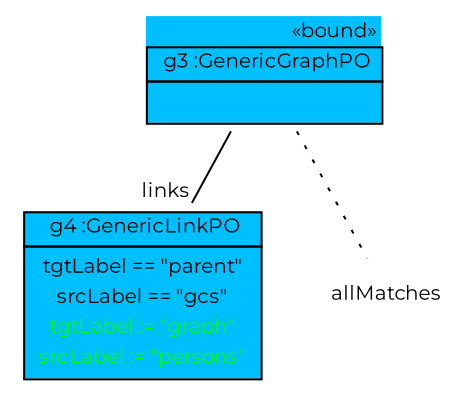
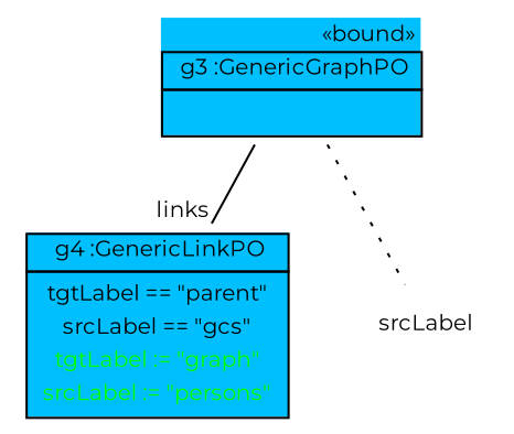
  graph {
    fontname=Montserrat
    node [fontname=Montserrat fontsize=10 shape=none]
    edge [fontname=Montserrat fontsize=10]
    n1 [label=<<table border='0' cellborder='1' cellspacing='0' color='black' bgcolor='deepskyblue'> <tr> <td border='0' align='right'><font color='black'>&#171;bound&#187;</font></td></tr> <tr> <td align='center'> <font color='black'> g3 :GenericGraphPO </font></td></tr> <tr> <td align='left'> <table border='0' cellborder='0' cellspacing='0' color='black'> <tr> <td>  </td></tr></table></td></tr></table>>]
    n2 [label=<<table border='0' cellborder='1' cellspacing='0' color='black' bgcolor='deepskyblue'>  <tr> <td align='center'> <font color='black'> g4 :GenericLinkPO </font></td></tr> <tr> <td align='left'> <table border='0' cellborder='0' cellspacing='0' color='black'> <tr><td><font color='black'> tgtLabel == "parent" </font></td></tr><tr><td><font color='black'> srcLabel == "gcs" </font></td></tr><tr><td><font color='green'> tgtLabel := "graph" </font></td></tr><tr><td><font color='green'> srcLabel := "persons" </font></td></tr></table></td></tr></table>>]
-   n3 [label=allMatches]
+   n3 [label=srcLabel]
    n1 -- n2 [color=black fontcolor=black headlabel=links]
    n1 -- n3 [style=dotted]
  }
